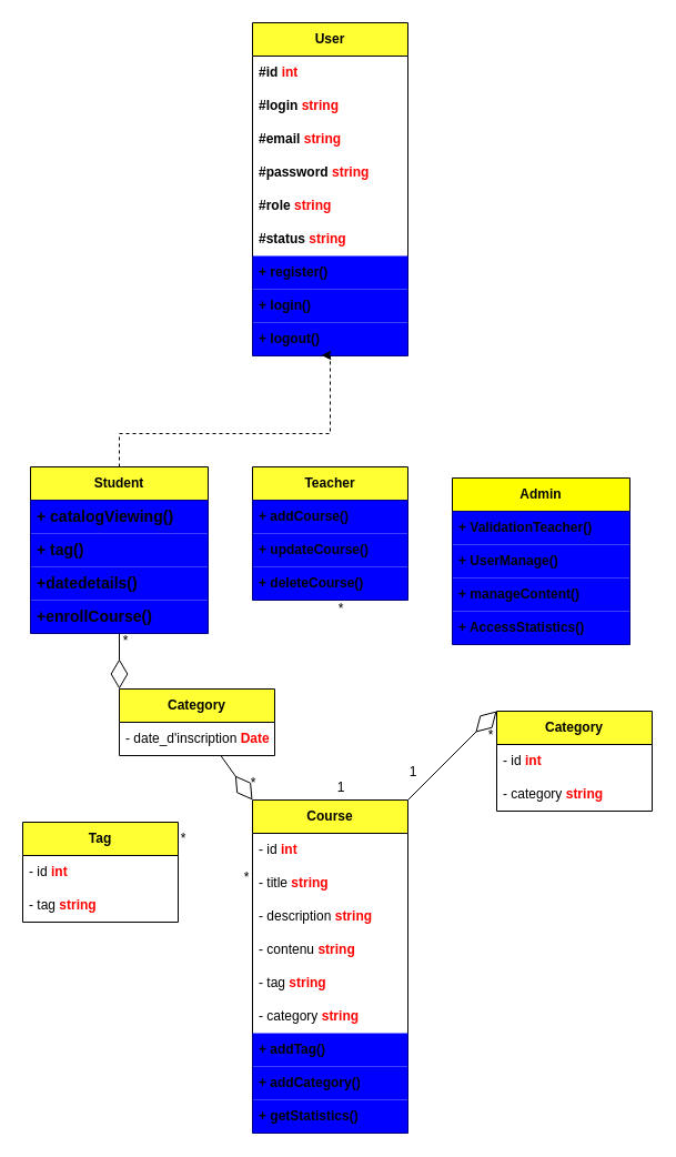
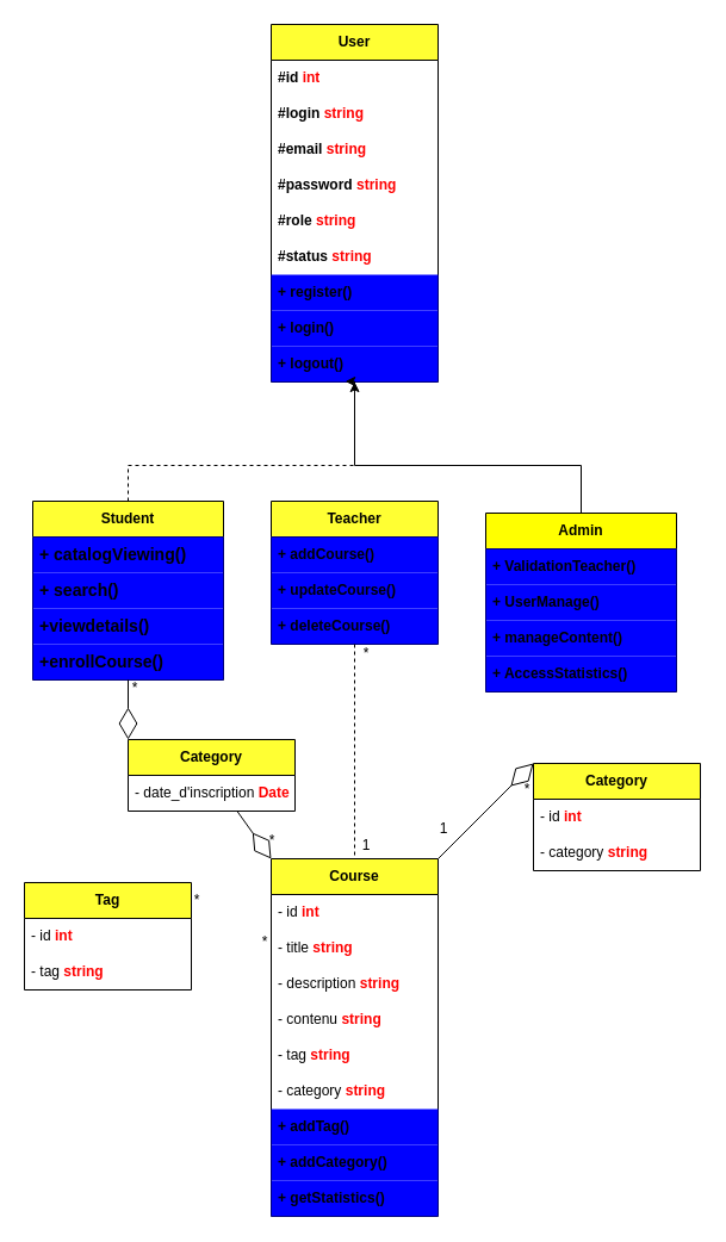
  <mxCell id="0" />
  <mxCell id="1" parent="0" />
  <mxCell id="2" value="&lt;b&gt;Student&lt;/b&gt;" style="swimlane;fontStyle=0;childLayout=stackLayout;horizontal=1;startSize=30;horizontalStack=0;resizeParent=1;resizeParentMax=0;resizeLast=0;collapsible=1;marginBottom=0;whiteSpace=wrap;html=1;fillColor=#FFFF33;" parent="1" vertex="1"><mxGeometry x="27" y="420" width="160" height="150" as="geometry" /></mxCell>
  <mxCell id="3" value="&lt;span style=&quot;font-family: &amp;quot;Nunito Sans&amp;quot;, sans-serif; font-size: 14px; text-align: center;&quot;&gt;+ catalogViewing()&amp;nbsp;&lt;/span&gt;" style="text;strokeColor=none;fillColor=#0000FF;align=left;verticalAlign=middle;spacingLeft=4;spacingRight=4;overflow=hidden;points=[[0,0.5],[1,0.5]];portConstraint=eastwest;rotatable=0;whiteSpace=wrap;html=1;fontStyle=1" parent="2" vertex="1"><mxGeometry y="30" width="160" height="30" as="geometry" /></mxCell>
- <mxCell id="4" value="&lt;span style=&quot;font-family: &amp;quot;Nunito Sans&amp;quot;, sans-serif; font-size: 14px; text-align: center;&quot;&gt;+ tag()&amp;nbsp;&lt;/span&gt;" style="text;strokeColor=none;fillColor=#0000FF;align=left;verticalAlign=middle;spacingLeft=4;spacingRight=4;overflow=hidden;points=[[0,0.5],[1,0.5]];portConstraint=eastwest;rotatable=0;whiteSpace=wrap;html=1;fontStyle=1" parent="2" vertex="1"><mxGeometry y="60" width="160" height="30" as="geometry" /></mxCell>
- <mxCell id="5" value="&lt;span style=&quot;font-family: &amp;quot;Nunito Sans&amp;quot;, sans-serif; font-size: 14px; text-align: center;&quot;&gt;+date&lt;/span&gt;&lt;span style=&quot;font-family: &amp;quot;Nunito Sans&amp;quot;, sans-serif; font-size: 14px; text-align: center;&quot;&gt;details&lt;/span&gt;&lt;span style=&quot;font-family: &amp;quot;Nunito Sans&amp;quot;, sans-serif; font-size: 14px; text-align: center;&quot;&gt;()&lt;/span&gt;" style="text;strokeColor=none;fillColor=#0000FF;align=left;verticalAlign=middle;spacingLeft=4;spacingRight=4;overflow=hidden;points=[[0,0.5],[1,0.5]];portConstraint=eastwest;rotatable=0;whiteSpace=wrap;html=1;fontStyle=1" parent="2" vertex="1"><mxGeometry y="90" width="160" height="30" as="geometry" /></mxCell>
+ <mxCell id="4" value="&lt;span style=&quot;font-family: &amp;quot;Nunito Sans&amp;quot;, sans-serif; font-size: 14px; text-align: center;&quot;&gt;+ search()&amp;nbsp;&lt;/span&gt;" style="text;strokeColor=none;fillColor=#0000FF;align=left;verticalAlign=middle;spacingLeft=4;spacingRight=4;overflow=hidden;points=[[0,0.5],[1,0.5]];portConstraint=eastwest;rotatable=0;whiteSpace=wrap;html=1;fontStyle=1" parent="2" vertex="1"><mxGeometry y="60" width="160" height="30" as="geometry" /></mxCell>
+ <mxCell id="5" value="&lt;span style=&quot;font-family: &amp;quot;Nunito Sans&amp;quot;, sans-serif; font-size: 14px; text-align: center;&quot;&gt;+view&lt;/span&gt;&lt;span style=&quot;font-family: &amp;quot;Nunito Sans&amp;quot;, sans-serif; font-size: 14px; text-align: center;&quot;&gt;details&lt;/span&gt;&lt;span style=&quot;font-family: &amp;quot;Nunito Sans&amp;quot;, sans-serif; font-size: 14px; text-align: center;&quot;&gt;()&lt;/span&gt;" style="text;strokeColor=none;fillColor=#0000FF;align=left;verticalAlign=middle;spacingLeft=4;spacingRight=4;overflow=hidden;points=[[0,0.5],[1,0.5]];portConstraint=eastwest;rotatable=0;whiteSpace=wrap;html=1;fontStyle=1" parent="2" vertex="1"><mxGeometry y="90" width="160" height="30" as="geometry" /></mxCell>
  <mxCell id="6" value="&lt;span style=&quot;font-family: &amp;quot;Nunito Sans&amp;quot;, sans-serif; font-size: 14px; text-align: center;&quot;&gt;+&lt;/span&gt;&lt;span style=&quot;text-align: center;&quot;&gt;&lt;font face=&quot;Nunito Sans, sans-serif&quot;&gt;&lt;span style=&quot;font-size: 14px;&quot;&gt;enrollCourse()&lt;/span&gt;&lt;/font&gt;&lt;/span&gt;" style="text;strokeColor=none;fillColor=#0000FF;align=left;verticalAlign=middle;spacingLeft=4;spacingRight=4;overflow=hidden;points=[[0,0.5],[1,0.5]];portConstraint=eastwest;rotatable=0;whiteSpace=wrap;html=1;fontStyle=1" parent="2" vertex="1"><mxGeometry y="120" width="160" height="30" as="geometry" /></mxCell>
  <mxCell id="7" value="Teacher" style="swimlane;fontStyle=1;childLayout=stackLayout;horizontal=1;startSize=30;horizontalStack=0;resizeParent=1;resizeParentMax=0;resizeLast=0;collapsible=1;marginBottom=0;whiteSpace=wrap;html=1;fillColor=#FFFF33;" parent="1" vertex="1"><mxGeometry x="227" y="420" width="140" height="120" as="geometry" /></mxCell>
  <mxCell id="8" value="+ addCourse()" style="text;strokeColor=none;fillColor=#0000FF;align=left;verticalAlign=middle;spacingLeft=4;spacingRight=4;overflow=hidden;points=[[0,0.5],[1,0.5]];portConstraint=eastwest;rotatable=0;whiteSpace=wrap;html=1;fontStyle=1" parent="7" vertex="1"><mxGeometry y="30" width="140" height="30" as="geometry" /></mxCell>
  <mxCell id="9" value="+ updateCourse()" style="text;strokeColor=none;fillColor=#0000FF;align=left;verticalAlign=middle;spacingLeft=4;spacingRight=4;overflow=hidden;points=[[0,0.5],[1,0.5]];portConstraint=eastwest;rotatable=0;whiteSpace=wrap;html=1;fontStyle=1" parent="7" vertex="1"><mxGeometry y="60" width="140" height="30" as="geometry" /></mxCell>
  <mxCell id="10" value="+ deleteCourse()" style="text;strokeColor=none;fillColor=#0000FF;align=left;verticalAlign=middle;spacingLeft=4;spacingRight=4;overflow=hidden;points=[[0,0.5],[1,0.5]];portConstraint=eastwest;rotatable=0;whiteSpace=wrap;html=1;fontStyle=1" parent="7" vertex="1"><mxGeometry y="90" width="140" height="30" as="geometry" /></mxCell>
  <mxCell id="11" value="&lt;b&gt;User&lt;/b&gt;" style="swimlane;fontStyle=0;childLayout=stackLayout;horizontal=1;startSize=30;horizontalStack=0;resizeParent=1;resizeParentMax=0;resizeLast=0;collapsible=1;marginBottom=0;whiteSpace=wrap;html=1;fillColor=#FFFF33;" parent="1" vertex="1"><mxGeometry x="227" y="20" width="140" height="300" as="geometry" /></mxCell>
  <mxCell id="12" value="#id&amp;nbsp;&lt;b&gt;&lt;font color=&quot;#ff0000&quot;&gt;int&lt;/font&gt;&lt;/b&gt;" style="text;strokeColor=none;fillColor=none;align=left;verticalAlign=middle;spacingLeft=4;spacingRight=4;overflow=hidden;points=[[0,0.5],[1,0.5]];portConstraint=eastwest;rotatable=0;whiteSpace=wrap;html=1;fontStyle=1" parent="11" vertex="1"><mxGeometry y="30" width="140" height="30" as="geometry" /></mxCell>
  <mxCell id="13" value="#login&amp;nbsp;&lt;b&gt;&lt;font color=&quot;#ff0000&quot;&gt;string&lt;/font&gt;&lt;/b&gt;" style="text;strokeColor=none;fillColor=none;align=left;verticalAlign=middle;spacingLeft=4;spacingRight=4;overflow=hidden;points=[[0,0.5],[1,0.5]];portConstraint=eastwest;rotatable=0;whiteSpace=wrap;html=1;fontStyle=1" parent="11" vertex="1"><mxGeometry y="60" width="140" height="30" as="geometry" /></mxCell>
  <mxCell id="14" value="#email&amp;nbsp;&lt;b&gt;&lt;font color=&quot;#ff0000&quot;&gt;string&lt;/font&gt;&lt;/b&gt;" style="text;strokeColor=none;fillColor=none;align=left;verticalAlign=middle;spacingLeft=4;spacingRight=4;overflow=hidden;points=[[0,0.5],[1,0.5]];portConstraint=eastwest;rotatable=0;whiteSpace=wrap;html=1;fontStyle=1" parent="11" vertex="1"><mxGeometry y="90" width="140" height="30" as="geometry" /></mxCell>
  <mxCell id="15" value="#password&amp;nbsp;&lt;b&gt;&lt;font color=&quot;#ff0000&quot;&gt;string&lt;/font&gt;&lt;/b&gt;" style="text;strokeColor=none;fillColor=none;align=left;verticalAlign=middle;spacingLeft=4;spacingRight=4;overflow=hidden;points=[[0,0.5],[1,0.5]];portConstraint=eastwest;rotatable=0;whiteSpace=wrap;html=1;fontStyle=1" parent="11" vertex="1"><mxGeometry y="120" width="140" height="30" as="geometry" /></mxCell>
  <mxCell id="16" value="#role&amp;nbsp;&lt;b&gt;&lt;font color=&quot;#ff0000&quot;&gt;string&lt;/font&gt;&lt;/b&gt;" style="text;strokeColor=none;fillColor=none;align=left;verticalAlign=middle;spacingLeft=4;spacingRight=4;overflow=hidden;points=[[0,0.5],[1,0.5]];portConstraint=eastwest;rotatable=0;whiteSpace=wrap;html=1;fontStyle=1" parent="11" vertex="1"><mxGeometry y="150" width="140" height="30" as="geometry" /></mxCell>
  <mxCell id="17" value="#status&amp;nbsp;&lt;b&gt;&lt;font color=&quot;#ff0000&quot;&gt;string&lt;/font&gt;&lt;/b&gt;" style="text;strokeColor=none;fillColor=none;align=left;verticalAlign=middle;spacingLeft=4;spacingRight=4;overflow=hidden;points=[[0,0.5],[1,0.5]];portConstraint=eastwest;rotatable=0;whiteSpace=wrap;html=1;fontStyle=1" parent="11" vertex="1"><mxGeometry y="180" width="140" height="30" as="geometry" /></mxCell>
  <mxCell id="18" value="&lt;b&gt;+ register()&amp;nbsp;&lt;/b&gt;" style="text;strokeColor=none;fillColor=#0000FF;align=left;verticalAlign=middle;spacingLeft=4;spacingRight=4;overflow=hidden;points=[[0,0.5],[1,0.5]];portConstraint=eastwest;rotatable=0;whiteSpace=wrap;html=1;" parent="11" vertex="1"><mxGeometry y="210" width="140" height="30" as="geometry" /></mxCell>
  <mxCell id="19" value="&lt;b&gt;+ login()&lt;/b&gt;" style="text;strokeColor=none;fillColor=#0000FF;align=left;verticalAlign=middle;spacingLeft=4;spacingRight=4;overflow=hidden;points=[[0,0.5],[1,0.5]];portConstraint=eastwest;rotatable=0;whiteSpace=wrap;html=1;" parent="11" vertex="1"><mxGeometry y="240" width="140" height="30" as="geometry" /></mxCell>
  <mxCell id="20" value="&lt;b&gt;+ logout()&amp;nbsp;&lt;/b&gt;" style="text;strokeColor=none;fillColor=#0000FF;align=left;verticalAlign=middle;spacingLeft=4;spacingRight=4;overflow=hidden;points=[[0,0.5],[1,0.5]];portConstraint=eastwest;rotatable=0;whiteSpace=wrap;html=1;" parent="11" vertex="1"><mxGeometry y="270" width="140" height="30" as="geometry" /></mxCell>
+ <mxCell id="21" style="edgeStyle=orthogonalEdgeStyle;rounded=0;orthogonalLoop=1;jettySize=auto;html=1;" parent="1" source="22" target="11" edge="1"><mxGeometry relative="1" as="geometry"><Array as="points"><mxPoint x="487" y="390" /><mxPoint x="297" y="390" /></Array></mxGeometry></mxCell>
  <mxCell id="22" value="&lt;b&gt;Admin&lt;/b&gt;" style="swimlane;fontStyle=0;childLayout=stackLayout;horizontal=1;startSize=30;horizontalStack=0;resizeParent=1;resizeParentMax=0;resizeLast=0;collapsible=1;marginBottom=0;whiteSpace=wrap;html=1;fillColor=#FFFF00;" parent="1" vertex="1"><mxGeometry x="407" y="430" width="160" height="150" as="geometry" /></mxCell>
  <mxCell id="23" value="+ ValidationTeacher()" style="text;strokeColor=none;fillColor=#0000FF;align=left;verticalAlign=middle;spacingLeft=4;spacingRight=4;overflow=hidden;points=[[0,0.5],[1,0.5]];portConstraint=eastwest;rotatable=0;whiteSpace=wrap;html=1;fontStyle=1" parent="22" vertex="1"><mxGeometry y="30" width="160" height="30" as="geometry" /></mxCell>
  <mxCell id="24" value="+ UserManage()" style="text;strokeColor=none;fillColor=#0000FF;align=left;verticalAlign=middle;spacingLeft=4;spacingRight=4;overflow=hidden;points=[[0,0.5],[1,0.5]];portConstraint=eastwest;rotatable=0;whiteSpace=wrap;html=1;fontStyle=1" parent="22" vertex="1"><mxGeometry y="60" width="160" height="30" as="geometry" /></mxCell>
  <mxCell id="25" value="+ manageContent()" style="text;strokeColor=none;fillColor=#0000FF;align=left;verticalAlign=middle;spacingLeft=4;spacingRight=4;overflow=hidden;points=[[0,0.5],[1,0.5]];portConstraint=eastwest;rotatable=0;whiteSpace=wrap;html=1;fontStyle=1" parent="22" vertex="1"><mxGeometry y="90" width="160" height="30" as="geometry" /></mxCell>
  <mxCell id="26" value="+ AccessStatistics()" style="text;strokeColor=none;fillColor=#0000FF;align=left;verticalAlign=middle;spacingLeft=4;spacingRight=4;overflow=hidden;points=[[0,0.5],[1,0.5]];portConstraint=eastwest;rotatable=0;whiteSpace=wrap;html=1;fontStyle=1" parent="22" vertex="1"><mxGeometry y="120" width="160" height="30" as="geometry" /></mxCell>
  <mxCell id="27" value="&lt;b&gt;Course&lt;/b&gt;" style="swimlane;fontStyle=0;childLayout=stackLayout;horizontal=1;startSize=30;horizontalStack=0;resizeParent=1;resizeParentMax=0;resizeLast=0;collapsible=1;marginBottom=0;whiteSpace=wrap;html=1;fillColor=#FFFF33;" parent="1" vertex="1"><mxGeometry x="227" y="720" width="140" height="300" as="geometry" /></mxCell>
  <mxCell id="28" value="- id&amp;nbsp;&lt;b&gt;&lt;font color=&quot;#ff0000&quot;&gt;int&lt;/font&gt;&lt;/b&gt;" style="text;strokeColor=none;fillColor=none;align=left;verticalAlign=middle;spacingLeft=4;spacingRight=4;overflow=hidden;points=[[0,0.5],[1,0.5]];portConstraint=eastwest;rotatable=0;whiteSpace=wrap;html=1;" parent="27" vertex="1"><mxGeometry y="30" width="140" height="30" as="geometry" /></mxCell>
  <mxCell id="29" value="- title&amp;nbsp;&lt;b&gt;&lt;font color=&quot;#ff0000&quot;&gt;string&lt;/font&gt;&lt;/b&gt;" style="text;strokeColor=none;fillColor=none;align=left;verticalAlign=middle;spacingLeft=4;spacingRight=4;overflow=hidden;points=[[0,0.5],[1,0.5]];portConstraint=eastwest;rotatable=0;whiteSpace=wrap;html=1;" parent="27" vertex="1"><mxGeometry y="60" width="140" height="30" as="geometry" /></mxCell>
  <mxCell id="30" value="- description&amp;nbsp;&lt;b&gt;&lt;font color=&quot;#ff0000&quot;&gt;string&lt;/font&gt;&lt;/b&gt;" style="text;strokeColor=none;fillColor=none;align=left;verticalAlign=middle;spacingLeft=4;spacingRight=4;overflow=hidden;points=[[0,0.5],[1,0.5]];portConstraint=eastwest;rotatable=0;whiteSpace=wrap;html=1;" parent="27" vertex="1"><mxGeometry y="90" width="140" height="30" as="geometry" /></mxCell>
  <mxCell id="31" value="- contenu&amp;nbsp;&lt;b&gt;&lt;font color=&quot;#ff0000&quot;&gt;string&lt;/font&gt;&lt;/b&gt;" style="text;strokeColor=none;fillColor=none;align=left;verticalAlign=middle;spacingLeft=4;spacingRight=4;overflow=hidden;points=[[0,0.5],[1,0.5]];portConstraint=eastwest;rotatable=0;whiteSpace=wrap;html=1;" parent="27" vertex="1"><mxGeometry y="120" width="140" height="30" as="geometry" /></mxCell>
  <mxCell id="32" value="- tag&amp;nbsp;&lt;b&gt;&lt;font color=&quot;#ff0000&quot;&gt;string&lt;/font&gt;&lt;/b&gt;" style="text;strokeColor=none;fillColor=none;align=left;verticalAlign=middle;spacingLeft=4;spacingRight=4;overflow=hidden;points=[[0,0.5],[1,0.5]];portConstraint=eastwest;rotatable=0;whiteSpace=wrap;html=1;" parent="27" vertex="1"><mxGeometry y="150" width="140" height="30" as="geometry" /></mxCell>
  <mxCell id="33" value="- category&amp;nbsp;&lt;b&gt;&lt;font color=&quot;#ff0000&quot;&gt;string&lt;/font&gt;&lt;/b&gt;" style="text;strokeColor=none;fillColor=none;align=left;verticalAlign=middle;spacingLeft=4;spacingRight=4;overflow=hidden;points=[[0,0.5],[1,0.5]];portConstraint=eastwest;rotatable=0;whiteSpace=wrap;html=1;" parent="27" vertex="1"><mxGeometry y="180" width="140" height="30" as="geometry" /></mxCell>
  <mxCell id="34" value="+ addTag()" style="text;strokeColor=none;fillColor=#0000FF;align=left;verticalAlign=middle;spacingLeft=4;spacingRight=4;overflow=hidden;points=[[0,0.5],[1,0.5]];portConstraint=eastwest;rotatable=0;whiteSpace=wrap;html=1;fontStyle=1" parent="27" vertex="1"><mxGeometry y="210" width="140" height="30" as="geometry" /></mxCell>
  <mxCell id="35" value="+ addCategory()" style="text;strokeColor=none;fillColor=#0000FF;align=left;verticalAlign=middle;spacingLeft=4;spacingRight=4;overflow=hidden;points=[[0,0.5],[1,0.5]];portConstraint=eastwest;rotatable=0;whiteSpace=wrap;html=1;fontStyle=1" parent="27" vertex="1"><mxGeometry y="240" width="140" height="30" as="geometry" /></mxCell>
  <mxCell id="36" value="+&amp;nbsp;getStatistics()" style="text;strokeColor=none;fillColor=#0000FF;align=left;verticalAlign=middle;spacingLeft=4;spacingRight=4;overflow=hidden;points=[[0,0.5],[1,0.5]];portConstraint=eastwest;rotatable=0;whiteSpace=wrap;html=1;fontStyle=1" parent="27" vertex="1"><mxGeometry y="270" width="140" height="30" as="geometry" /></mxCell>
  <mxCell id="37" value="&lt;span style=&quot;text-align: left;&quot;&gt;&lt;b&gt;Category&lt;/b&gt;&lt;/span&gt;" style="swimlane;fontStyle=0;childLayout=stackLayout;horizontal=1;startSize=30;horizontalStack=0;resizeParent=1;resizeParentMax=0;resizeLast=0;collapsible=1;marginBottom=0;whiteSpace=wrap;html=1;fillColor=#FFFF33;" parent="1" vertex="1"><mxGeometry x="447" y="640" width="140" height="90" as="geometry" /></mxCell>
  <mxCell id="38" value="- id&amp;nbsp;&lt;b&gt;&lt;font color=&quot;#ff0000&quot;&gt;int&lt;/font&gt;&lt;/b&gt;" style="text;strokeColor=none;fillColor=none;align=left;verticalAlign=middle;spacingLeft=4;spacingRight=4;overflow=hidden;points=[[0,0.5],[1,0.5]];portConstraint=eastwest;rotatable=0;whiteSpace=wrap;html=1;" parent="37" vertex="1"><mxGeometry y="30" width="140" height="30" as="geometry" /></mxCell>
  <mxCell id="39" value="- category&amp;nbsp;&lt;b&gt;&lt;font color=&quot;#ff0000&quot;&gt;string&lt;/font&gt;&lt;/b&gt;" style="text;strokeColor=none;fillColor=none;align=left;verticalAlign=middle;spacingLeft=4;spacingRight=4;overflow=hidden;points=[[0,0.5],[1,0.5]];portConstraint=eastwest;rotatable=0;whiteSpace=wrap;html=1;" parent="37" vertex="1"><mxGeometry y="60" width="140" height="30" as="geometry" /></mxCell>
  <mxCell id="40" value="&lt;b&gt;Tag&lt;/b&gt;" style="swimlane;fontStyle=0;childLayout=stackLayout;horizontal=1;startSize=30;horizontalStack=0;resizeParent=1;resizeParentMax=0;resizeLast=0;collapsible=1;marginBottom=0;whiteSpace=wrap;html=1;fillColor=#FFFF33;" parent="1" vertex="1"><mxGeometry x="20" y="740" width="140" height="90" as="geometry" /></mxCell>
  <mxCell id="41" value="- id&amp;nbsp;&lt;b&gt;&lt;font color=&quot;#ff0000&quot;&gt;int&lt;/font&gt;&lt;/b&gt;" style="text;strokeColor=none;fillColor=none;align=left;verticalAlign=middle;spacingLeft=4;spacingRight=4;overflow=hidden;points=[[0,0.5],[1,0.5]];portConstraint=eastwest;rotatable=0;whiteSpace=wrap;html=1;" parent="40" vertex="1"><mxGeometry y="30" width="140" height="30" as="geometry" /></mxCell>
  <mxCell id="42" value="- tag&amp;nbsp;&lt;b&gt;&lt;font color=&quot;#ff0000&quot;&gt;string&lt;/font&gt;&lt;/b&gt;" style="text;strokeColor=none;fillColor=none;align=left;verticalAlign=middle;spacingLeft=4;spacingRight=4;overflow=hidden;points=[[0,0.5],[1,0.5]];portConstraint=eastwest;rotatable=0;whiteSpace=wrap;html=1;" parent="40" vertex="1"><mxGeometry y="60" width="140" height="30" as="geometry" /></mxCell>
  <mxCell id="43" value="1" style="text;strokeColor=none;align=center;fillColor=none;html=1;verticalAlign=middle;whiteSpace=wrap;rounded=0;" parent="1" vertex="1"><mxGeometry x="367" y="690" width="10" height="10" as="geometry" /></mxCell>
  <mxCell id="44" value="*" style="text;strokeColor=none;align=center;fillColor=none;html=1;verticalAlign=middle;whiteSpace=wrap;rounded=0;" parent="1" vertex="1"><mxGeometry x="437" y="657" width="10" height="10" as="geometry" /></mxCell>
  <mxCell id="45" value="*" style="text;strokeColor=none;align=center;fillColor=none;html=1;verticalAlign=middle;whiteSpace=wrap;rounded=0;" parent="1" vertex="1"><mxGeometry x="160" y="750" width="10" height="10" as="geometry" /></mxCell>
  <mxCell id="46" value="*" style="text;strokeColor=none;align=center;fillColor=none;html=1;verticalAlign=middle;whiteSpace=wrap;rounded=0;" parent="1" vertex="1"><mxGeometry x="217" y="785" width="10" height="10" as="geometry" /></mxCell>
  <mxCell id="47" value="1" style="text;strokeColor=none;align=center;fillColor=none;html=1;verticalAlign=middle;whiteSpace=wrap;rounded=0;" parent="1" vertex="1"><mxGeometry x="302" y="704" width="10" height="10" as="geometry" /></mxCell>
  <mxCell id="48" value="*" style="text;strokeColor=none;align=center;fillColor=none;html=1;verticalAlign=middle;whiteSpace=wrap;rounded=0;" parent="1" vertex="1"><mxGeometry x="302" y="543" width="10" height="10" as="geometry" /></mxCell>
  <mxCell id="49" value="*" style="text;strokeColor=none;align=center;fillColor=none;html=1;verticalAlign=middle;whiteSpace=wrap;rounded=0;" parent="1" vertex="1"><mxGeometry x="223" y="700" width="10" height="10" as="geometry" /></mxCell>
  <mxCell id="50" value="*" style="text;strokeColor=none;align=center;fillColor=none;html=1;verticalAlign=middle;whiteSpace=wrap;rounded=0;" parent="1" vertex="1"><mxGeometry x="108" y="572" width="10" height="10" as="geometry" /></mxCell>
  <mxCell id="51" value="" style="endArrow=diamondThin;endFill=0;endSize=24;html=1;rounded=0;entryX=0;entryY=0;entryDx=0;entryDy=0;" parent="1" source="56" target="27" edge="1"><mxGeometry width="160" relative="1" as="geometry"><mxPoint x="267" y="580" as="sourcePoint" /><mxPoint x="427" y="580" as="targetPoint" /></mxGeometry></mxCell>
  <mxCell id="52" value="" style="endArrow=diamondThin;endFill=0;endSize=24;html=1;rounded=0;exitX=1;exitY=0;exitDx=0;exitDy=0;entryX=0;entryY=0;entryDx=0;entryDy=0;" parent="1" source="27" target="37" edge="1"><mxGeometry width="160" relative="1" as="geometry"><mxPoint x="177" y="610" as="sourcePoint" /><mxPoint x="397" y="610" as="targetPoint" /></mxGeometry></mxCell>
  <mxCell id="53" style="edgeStyle=orthogonalEdgeStyle;rounded=0;orthogonalLoop=1;jettySize=auto;html=1;entryX=0.444;entryY=0.983;entryDx=0;entryDy=0;entryPerimeter=0;dashed=1;" parent="1" source="2" target="20" edge="1"><mxGeometry relative="1" as="geometry"><Array as="points"><mxPoint x="107" y="390" /><mxPoint x="297" y="390" /><mxPoint x="297" y="320" /></Array></mxGeometry></mxCell>
+ <mxCell id="54" value="" style="endArrow=none;dashed=1;html=1;rounded=0;entryX=0.5;entryY=0;entryDx=0;entryDy=0;" parent="1" source="7" target="27" edge="1"><mxGeometry width="50" height="50" relative="1" as="geometry"><mxPoint x="297" y="540" as="sourcePoint" /><mxPoint x="303" y="620" as="targetPoint" /></mxGeometry></mxCell>
  <mxCell id="55" value="" style="endArrow=diamondThin;endFill=0;endSize=24;html=1;rounded=0;entryX=0;entryY=0;entryDx=0;entryDy=0;" parent="1" source="2" target="56" edge="1"><mxGeometry width="160" relative="1" as="geometry"><mxPoint x="147" y="570" as="sourcePoint" /><mxPoint x="227" y="720" as="targetPoint" /></mxGeometry></mxCell>
  <mxCell id="56" value="&lt;span style=&quot;text-align: left;&quot;&gt;&lt;b&gt;Category&lt;/b&gt;&lt;/span&gt;" style="swimlane;fontStyle=0;childLayout=stackLayout;horizontal=1;startSize=30;horizontalStack=0;resizeParent=1;resizeParentMax=0;resizeLast=0;collapsible=1;marginBottom=0;whiteSpace=wrap;html=1;fillColor=#FFFF33;" parent="1" vertex="1"><mxGeometry x="107" y="620" width="140" height="60" as="geometry" /></mxCell>
  <mxCell id="57" value="- date_d'inscription&amp;nbsp;&lt;b&gt;&lt;font color=&quot;#ff0000&quot;&gt;Date&lt;/font&gt;&lt;/b&gt;" style="text;strokeColor=none;fillColor=none;align=left;verticalAlign=middle;spacingLeft=4;spacingRight=4;overflow=hidden;points=[[0,0.5],[1,0.5]];portConstraint=eastwest;rotatable=0;whiteSpace=wrap;html=1;" parent="56" vertex="1"><mxGeometry y="30" width="140" height="30" as="geometry" /></mxCell>
